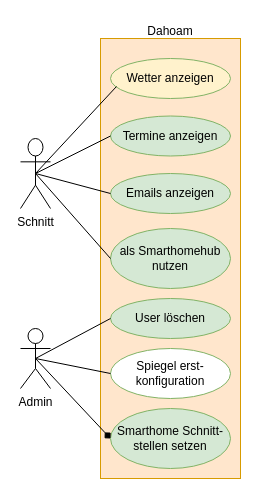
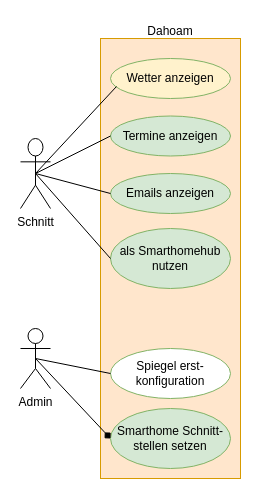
  <mxCell id="0" />
  <mxCell id="1" parent="0" />
  <mxCell id="2" value="Schnitt" style="shape=umlActor;verticalLabelPosition=bottom;labelBackgroundColor=#ffffff;verticalAlign=top;html=1;outlineConnect=0;" parent="1" vertex="1"><mxGeometry x="20" y="138" width="30" height="70" as="geometry" /></mxCell>
  <mxCell id="3" value="" style="rounded=0;whiteSpace=wrap;html=1;fillColor=#ffe6cc;strokeColor=#d79b00;" parent="1" vertex="1"><mxGeometry x="100" y="38" width="140" height="440" as="geometry" /></mxCell>
  <mxCell id="4" value="Wetter anzeigen" style="ellipse;whiteSpace=wrap;html=1;fillColor=#fff2cc;strokeColor=#82b366;" parent="1" vertex="1"><mxGeometry x="110" y="58" width="120" height="40" as="geometry" /></mxCell>
  <mxCell id="5" value="Termine anzeigen" style="ellipse;whiteSpace=wrap;html=1;fillColor=#d5e8d4;strokeColor=#82b366;" parent="1" vertex="1"><mxGeometry x="110" y="115.5" width="120" height="40" as="geometry" /></mxCell>
  <mxCell id="6" value="Emails anzeigen" style="ellipse;whiteSpace=wrap;html=1;fillColor=#d5e8d4;strokeColor=#82b366;" parent="1" vertex="1"><mxGeometry x="110" y="173" width="120" height="40" as="geometry" /></mxCell>
  <mxCell id="7" value="als Smarthomehub&lt;br&gt;nutzen" style="ellipse;whiteSpace=wrap;html=1;fillColor=#d5e8d4;strokeColor=#82b366;" parent="1" vertex="1"><mxGeometry x="110" y="228" width="120" height="60" as="geometry" /></mxCell>
  <mxCell id="8" value="" style="endArrow=none;html=1;entryX=0.05;entryY=0.7;entryDx=0;entryDy=0;entryPerimeter=0;exitX=0.5;exitY=0.5;exitDx=0;exitDy=0;exitPerimeter=0;" parent="1" source="2" target="4" edge="1"><mxGeometry width="50" height="50" relative="1" as="geometry"><mxPoint x="50" y="148" as="sourcePoint" /><mxPoint x="100" y="98" as="targetPoint" /></mxGeometry></mxCell>
  <mxCell id="9" value="" style="endArrow=none;html=1;entryX=0;entryY=0.5;entryDx=0;entryDy=0;exitX=0.5;exitY=0.5;exitDx=0;exitDy=0;exitPerimeter=0;" parent="1" source="2" target="5" edge="1"><mxGeometry width="50" height="50" relative="1" as="geometry"><mxPoint x="20" y="98" as="sourcePoint" /><mxPoint x="120" y="148" as="targetPoint" /></mxGeometry></mxCell>
  <mxCell id="10" value="" style="endArrow=none;html=1;entryX=0;entryY=0.5;entryDx=0;entryDy=0;exitX=0.5;exitY=0.5;exitDx=0;exitDy=0;exitPerimeter=0;" parent="1" source="2" target="6" edge="1"><mxGeometry width="50" height="50" relative="1" as="geometry"><mxPoint x="40" y="178" as="sourcePoint" /><mxPoint x="110" y="138" as="targetPoint" /></mxGeometry></mxCell>
  <mxCell id="11" value="" style="endArrow=none;html=1;entryX=0;entryY=0.5;entryDx=0;entryDy=0;exitX=0.5;exitY=0.5;exitDx=0;exitDy=0;exitPerimeter=0;" parent="1" source="2" target="7" edge="1"><mxGeometry width="50" height="50" relative="1" as="geometry"><mxPoint x="20" y="378" as="sourcePoint" /><mxPoint x="70" y="328" as="targetPoint" /></mxGeometry></mxCell>
  <mxCell id="12" value="Dahoam" style="text;html=1;strokeColor=none;fillColor=none;align=center;verticalAlign=middle;whiteSpace=wrap;rounded=0;" parent="1" vertex="1"><mxGeometry x="150" y="20.5" width="40" height="20" as="geometry" /></mxCell>
- <mxCell id="13" value="User löschen" style="ellipse;whiteSpace=wrap;html=1;fillColor=#d5e8d4;strokeColor=#82b366;" vertex="1" parent="1"><mxGeometry x="110" y="298" width="120" height="40" as="geometry" /></mxCell>
  <mxCell id="14" value="Spiegel erst-&lt;br&gt;konfiguration" style="ellipse;whiteSpace=wrap;html=1;fillColor=#ffffff;strokeColor=#82b366;" vertex="1" parent="1"><mxGeometry x="110" y="348" width="120" height="50" as="geometry" /></mxCell>
  <mxCell id="15" value="Smarthome Schnitt-&lt;br&gt;stellen setzen" style="ellipse;whiteSpace=wrap;html=1;fillColor=#d5e8d4;strokeColor=#82b366;" vertex="1" parent="1"><mxGeometry x="110" y="408" width="120" height="60" as="geometry" /></mxCell>
  <mxCell id="16" value="Admin" style="shape=umlActor;verticalLabelPosition=bottom;labelBackgroundColor=#ffffff;verticalAlign=top;html=1;outlineConnect=0;" vertex="1" parent="1"><mxGeometry x="20" y="328" width="30" height="60" as="geometry" /></mxCell>
- <mxCell id="17" value="" style="endArrow=none;html=1;entryX=0;entryY=0.5;entryDx=0;entryDy=0;exitX=0.5;exitY=0.5;exitDx=0;exitDy=0;exitPerimeter=0;" edge="1" parent="1" source="16" target="13"><mxGeometry width="50" height="50" relative="1" as="geometry"><mxPoint x="60" y="328" as="sourcePoint" /><mxPoint x="60" y="578" as="targetPoint" /></mxGeometry></mxCell>
  <mxCell id="18" value="" style="endArrow=none;html=1;entryX=0;entryY=0.5;entryDx=0;entryDy=0;exitX=0.5;exitY=0.5;exitDx=0;exitDy=0;exitPerimeter=0;" edge="1" parent="1" source="16" target="14"><mxGeometry width="50" height="50" relative="1" as="geometry"><mxPoint x="20" y="548" as="sourcePoint" /><mxPoint x="70" y="498" as="targetPoint" /></mxGeometry></mxCell>
  <mxCell id="19" value="" style="endArrow=diamond;html=1;entryX=0;entryY=0.5;entryDx=0;entryDy=0;exitX=0.5;exitY=0.5;exitDx=0;exitDy=0;exitPerimeter=0;" edge="1" parent="1" source="16" target="15"><mxGeometry width="50" height="50" relative="1" as="geometry"><mxPoint x="20" y="548" as="sourcePoint" /><mxPoint x="70" y="498" as="targetPoint" /></mxGeometry></mxCell>
